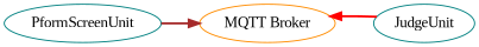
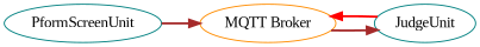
  digraph {
    fontname="Liberation Serif"
    rankdir=LR
    node [color=teal fontname="Liberation Serif"]
    edge [color=brown fontname="Liberation Serif" style=bold]
    "MQTT Broker" [color=darkorange]
    JudgeUnit
    PformScreenUnit
+   "MQTT Broker" -> JudgeUnit
    JudgeUnit -> "MQTT Broker" [color=red]
    PformScreenUnit -> "MQTT Broker"
  }
